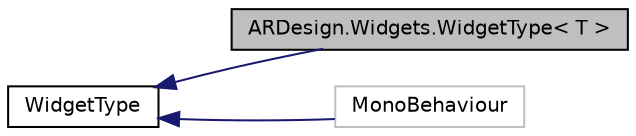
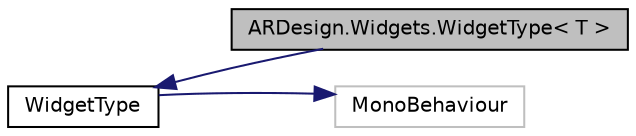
  digraph {
    rankdir=LR
    node [color=black fillcolor=white fontname=Helvetica fontsize=10 shape=record style=filled]
    edge [color=midnightblue dir=back fontname=Helvetica fontsize=10 labelfontname=Helvetica labelfontsize=10 style=solid]
    n1 [fillcolor=grey75 fontcolor=black height=0.2 label="ARDesign.Widgets.WidgetType\< T \>" width=0.4]
    n2 [height=0.2 label=WidgetType width=0.4]
    n3 [color=grey75 height=0.2 label=MonoBehaviour width=0.4]
    n2 -> n1
-   n2 -> n3
+   n3 -> n2
  }
